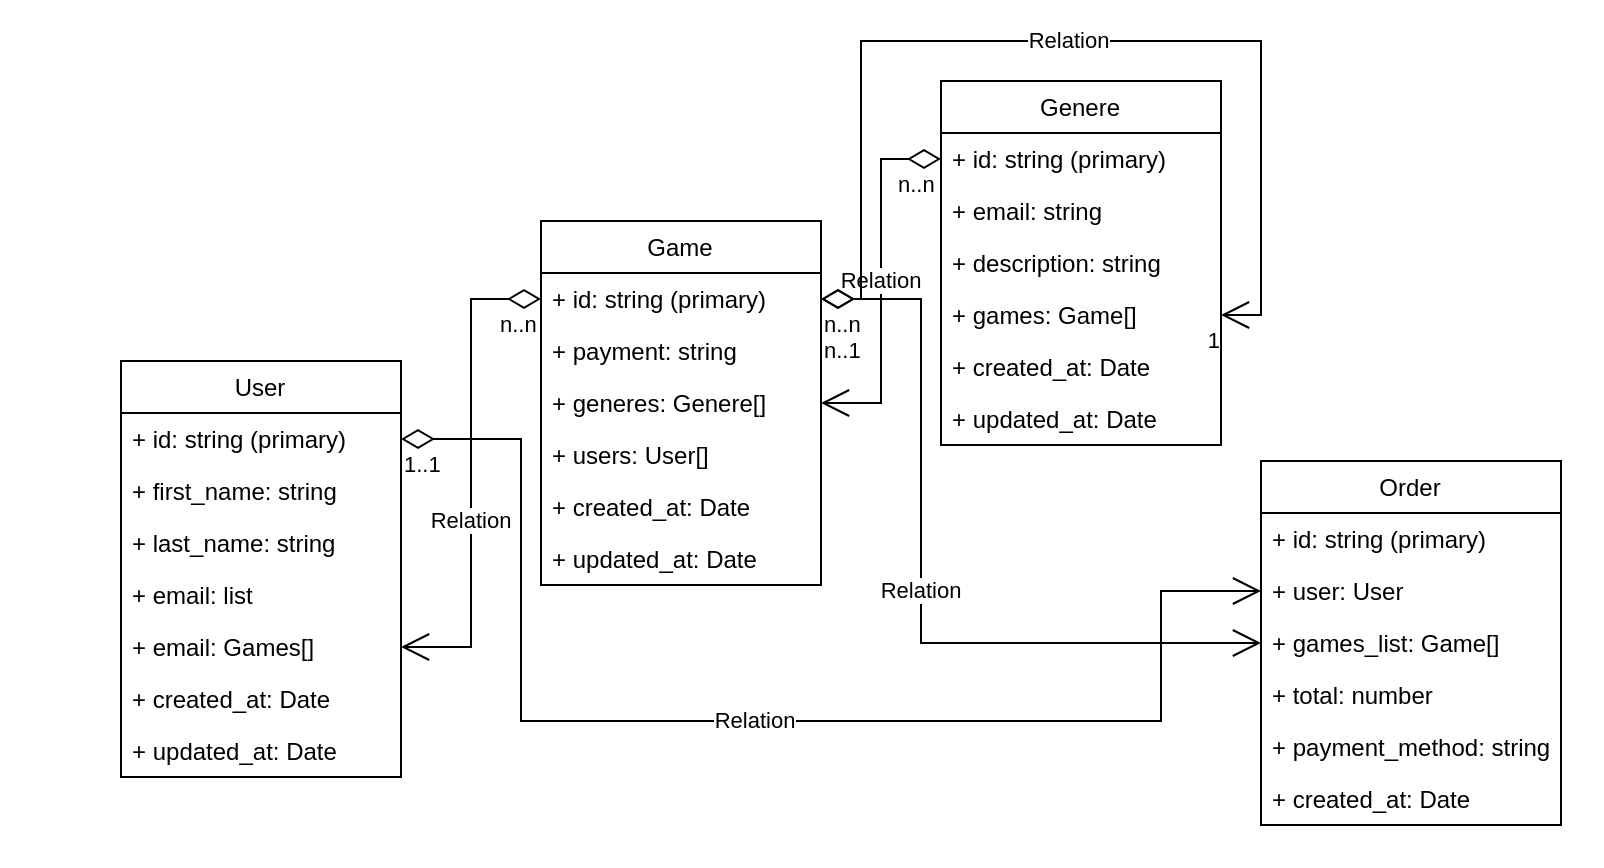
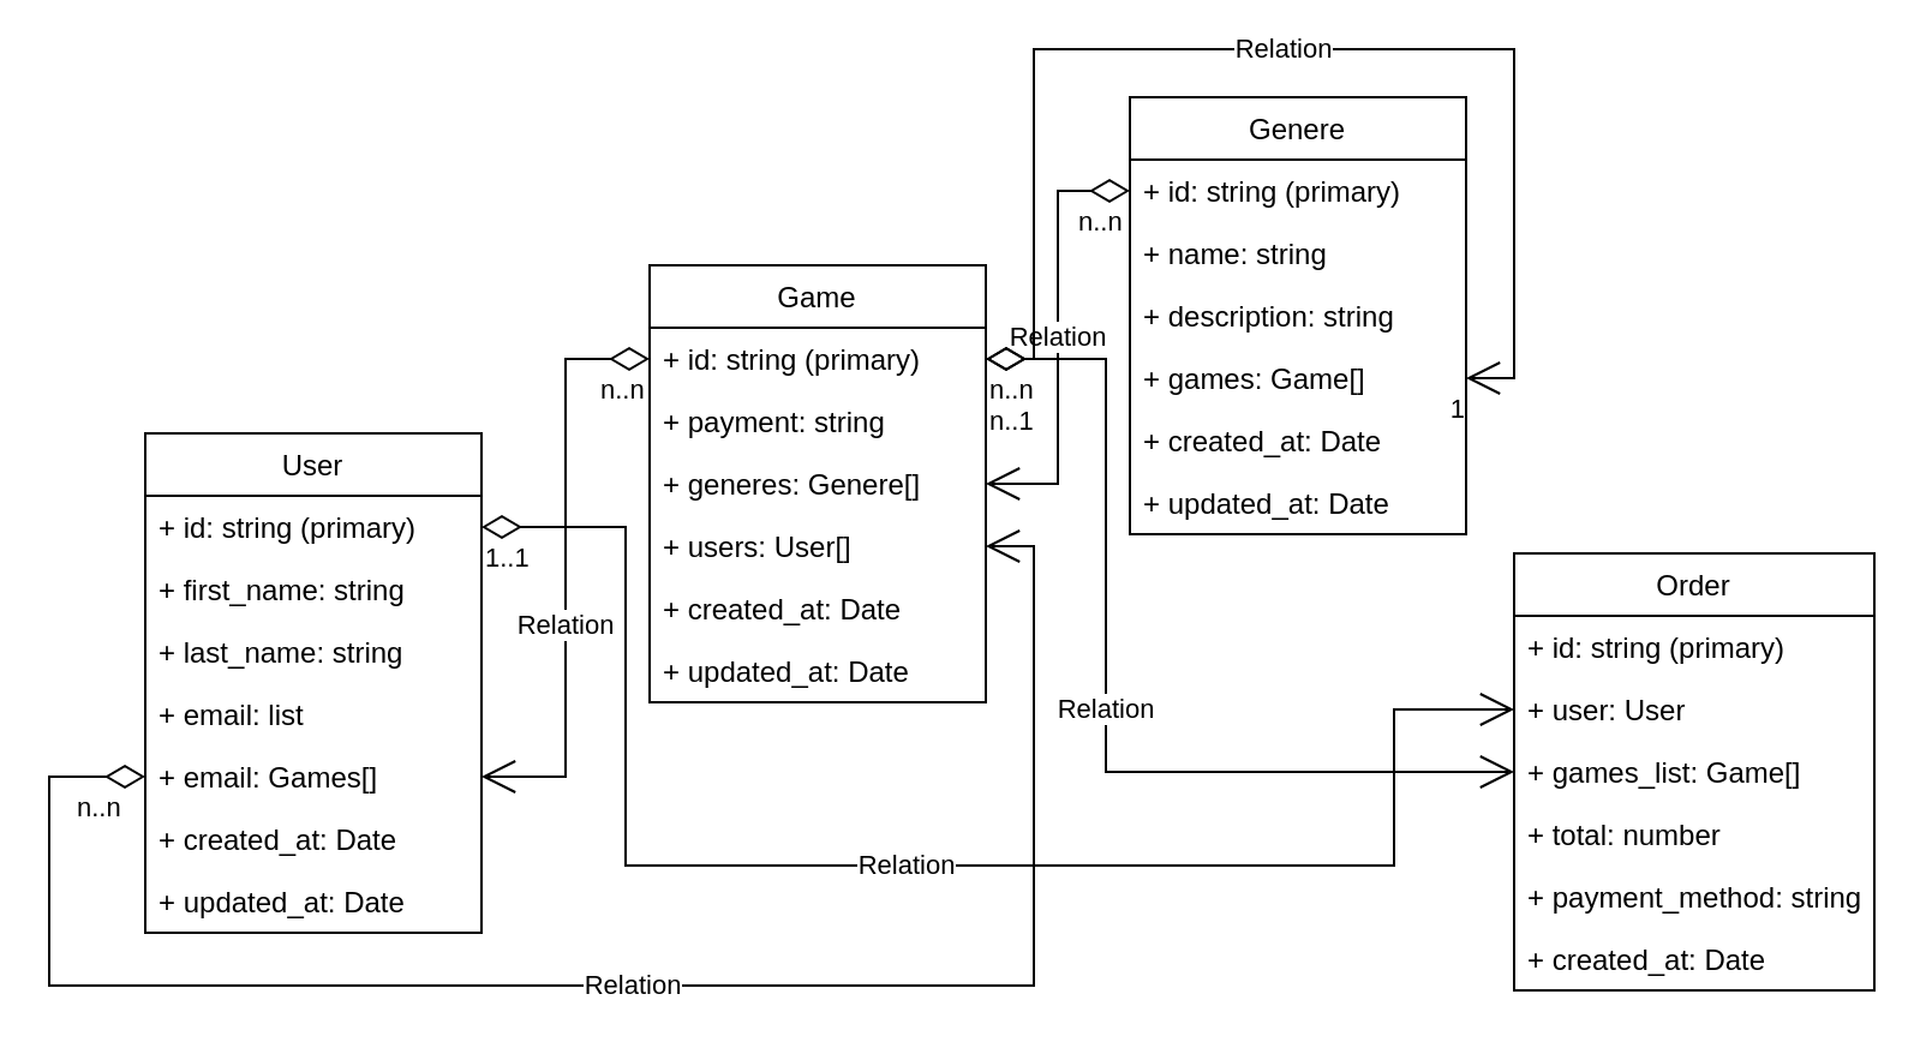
  <mxCell id="0" />
  <mxCell id="1" parent="0" />
  <mxCell id="2" value="User" style="swimlane;fontStyle=0;childLayout=stackLayout;horizontal=1;startSize=26;fillColor=none;horizontalStack=0;resizeParent=1;resizeParentMax=0;resizeLast=0;collapsible=1;marginBottom=0;" vertex="1" parent="1"><mxGeometry x="60" y="180" width="140" height="208" as="geometry" /></mxCell>
  <mxCell id="3" value="+ id: string (primary)" style="text;strokeColor=none;fillColor=none;align=left;verticalAlign=top;spacingLeft=4;spacingRight=4;overflow=hidden;rotatable=0;points=[[0,0.5],[1,0.5]];portConstraint=eastwest;" vertex="1" parent="2"><mxGeometry y="26" width="140" height="26" as="geometry" /></mxCell>
  <mxCell id="4" value="+ first_name: string" style="text;strokeColor=none;fillColor=none;align=left;verticalAlign=top;spacingLeft=4;spacingRight=4;overflow=hidden;rotatable=0;points=[[0,0.5],[1,0.5]];portConstraint=eastwest;" vertex="1" parent="2"><mxGeometry y="52" width="140" height="26" as="geometry" /></mxCell>
  <mxCell id="5" value="+ last_name: string" style="text;strokeColor=none;fillColor=none;align=left;verticalAlign=top;spacingLeft=4;spacingRight=4;overflow=hidden;rotatable=0;points=[[0,0.5],[1,0.5]];portConstraint=eastwest;" vertex="1" parent="2"><mxGeometry y="78" width="140" height="26" as="geometry" /></mxCell>
  <mxCell id="6" value="+ email: list" style="text;strokeColor=none;fillColor=none;align=left;verticalAlign=top;spacingLeft=4;spacingRight=4;overflow=hidden;rotatable=0;points=[[0,0.5],[1,0.5]];portConstraint=eastwest;" vertex="1" parent="2"><mxGeometry y="104" width="140" height="26" as="geometry" /></mxCell>
  <mxCell id="7" value="+ email: Games[]" style="text;strokeColor=none;fillColor=none;align=left;verticalAlign=top;spacingLeft=4;spacingRight=4;overflow=hidden;rotatable=0;points=[[0,0.5],[1,0.5]];portConstraint=eastwest;" vertex="1" parent="2"><mxGeometry y="130" width="140" height="26" as="geometry" /></mxCell>
  <mxCell id="8" value="+ created_at: Date" style="text;strokeColor=none;fillColor=none;align=left;verticalAlign=top;spacingLeft=4;spacingRight=4;overflow=hidden;rotatable=0;points=[[0,0.5],[1,0.5]];portConstraint=eastwest;" vertex="1" parent="2"><mxGeometry y="156" width="140" height="26" as="geometry" /></mxCell>
  <mxCell id="9" value="+ updated_at: Date" style="text;strokeColor=none;fillColor=none;align=left;verticalAlign=top;spacingLeft=4;spacingRight=4;overflow=hidden;rotatable=0;points=[[0,0.5],[1,0.5]];portConstraint=eastwest;" vertex="1" parent="2"><mxGeometry y="182" width="140" height="26" as="geometry" /></mxCell>
  <mxCell id="10" value="Game" style="swimlane;fontStyle=0;childLayout=stackLayout;horizontal=1;startSize=26;fillColor=none;horizontalStack=0;resizeParent=1;resizeParentMax=0;resizeLast=0;collapsible=1;marginBottom=0;" vertex="1" parent="1"><mxGeometry x="270" y="110" width="140" height="182" as="geometry" /></mxCell>
  <mxCell id="11" value="+ id: string (primary)" style="text;strokeColor=none;fillColor=none;align=left;verticalAlign=top;spacingLeft=4;spacingRight=4;overflow=hidden;rotatable=0;points=[[0,0.5],[1,0.5]];portConstraint=eastwest;" vertex="1" parent="10"><mxGeometry y="26" width="140" height="26" as="geometry" /></mxCell>
  <mxCell id="12" value="+ payment: string" style="text;strokeColor=none;fillColor=none;align=left;verticalAlign=top;spacingLeft=4;spacingRight=4;overflow=hidden;rotatable=0;points=[[0,0.5],[1,0.5]];portConstraint=eastwest;" vertex="1" parent="10"><mxGeometry y="52" width="140" height="26" as="geometry" /></mxCell>
  <mxCell id="13" value="+ generes: Genere[]" style="text;strokeColor=none;fillColor=none;align=left;verticalAlign=top;spacingLeft=4;spacingRight=4;overflow=hidden;rotatable=0;points=[[0,0.5],[1,0.5]];portConstraint=eastwest;" vertex="1" parent="10"><mxGeometry y="78" width="140" height="26" as="geometry" /></mxCell>
  <mxCell id="14" value="+ users: User[]" style="text;strokeColor=none;fillColor=none;align=left;verticalAlign=top;spacingLeft=4;spacingRight=4;overflow=hidden;rotatable=0;points=[[0,0.5],[1,0.5]];portConstraint=eastwest;" vertex="1" parent="10"><mxGeometry y="104" width="140" height="26" as="geometry" /></mxCell>
  <mxCell id="15" value="+ created_at: Date" style="text;strokeColor=none;fillColor=none;align=left;verticalAlign=top;spacingLeft=4;spacingRight=4;overflow=hidden;rotatable=0;points=[[0,0.5],[1,0.5]];portConstraint=eastwest;" vertex="1" parent="10"><mxGeometry y="130" width="140" height="26" as="geometry" /></mxCell>
  <mxCell id="16" value="+ updated_at: Date" style="text;strokeColor=none;fillColor=none;align=left;verticalAlign=top;spacingLeft=4;spacingRight=4;overflow=hidden;rotatable=0;points=[[0,0.5],[1,0.5]];portConstraint=eastwest;" vertex="1" parent="10"><mxGeometry y="156" width="140" height="26" as="geometry" /></mxCell>
  <mxCell id="17" value="Genere" style="swimlane;fontStyle=0;childLayout=stackLayout;horizontal=1;startSize=26;fillColor=none;horizontalStack=0;resizeParent=1;resizeParentMax=0;resizeLast=0;collapsible=1;marginBottom=0;" vertex="1" parent="1"><mxGeometry x="470" y="40" width="140" height="182" as="geometry" /></mxCell>
  <mxCell id="18" value="+ id: string (primary)" style="text;strokeColor=none;fillColor=none;align=left;verticalAlign=top;spacingLeft=4;spacingRight=4;overflow=hidden;rotatable=0;points=[[0,0.5],[1,0.5]];portConstraint=eastwest;" vertex="1" parent="17"><mxGeometry y="26" width="140" height="26" as="geometry" /></mxCell>
- <mxCell id="19" value="+ email: string" style="text;strokeColor=none;fillColor=none;align=left;verticalAlign=top;spacingLeft=4;spacingRight=4;overflow=hidden;rotatable=0;points=[[0,0.5],[1,0.5]];portConstraint=eastwest;" vertex="1" parent="17"><mxGeometry y="52" width="140" height="26" as="geometry" /></mxCell>
+ <mxCell id="19" value="+ name: string" style="text;strokeColor=none;fillColor=none;align=left;verticalAlign=top;spacingLeft=4;spacingRight=4;overflow=hidden;rotatable=0;points=[[0,0.5],[1,0.5]];portConstraint=eastwest;" vertex="1" parent="17"><mxGeometry y="52" width="140" height="26" as="geometry" /></mxCell>
  <mxCell id="20" value="+ description: string" style="text;strokeColor=none;fillColor=none;align=left;verticalAlign=top;spacingLeft=4;spacingRight=4;overflow=hidden;rotatable=0;points=[[0,0.5],[1,0.5]];portConstraint=eastwest;" vertex="1" parent="17"><mxGeometry y="78" width="140" height="26" as="geometry" /></mxCell>
  <mxCell id="21" value="+ games: Game[]" style="text;strokeColor=none;fillColor=none;align=left;verticalAlign=top;spacingLeft=4;spacingRight=4;overflow=hidden;rotatable=0;points=[[0,0.5],[1,0.5]];portConstraint=eastwest;" vertex="1" parent="17"><mxGeometry y="104" width="140" height="26" as="geometry" /></mxCell>
  <mxCell id="22" value="+ created_at: Date" style="text;strokeColor=none;fillColor=none;align=left;verticalAlign=top;spacingLeft=4;spacingRight=4;overflow=hidden;rotatable=0;points=[[0,0.5],[1,0.5]];portConstraint=eastwest;" vertex="1" parent="17"><mxGeometry y="130" width="140" height="26" as="geometry" /></mxCell>
  <mxCell id="23" value="+ updated_at: Date" style="text;strokeColor=none;fillColor=none;align=left;verticalAlign=top;spacingLeft=4;spacingRight=4;overflow=hidden;rotatable=0;points=[[0,0.5],[1,0.5]];portConstraint=eastwest;" vertex="1" parent="17"><mxGeometry y="156" width="140" height="26" as="geometry" /></mxCell>
  <mxCell id="24" value="Order" style="swimlane;fontStyle=0;childLayout=stackLayout;horizontal=1;startSize=26;fillColor=none;horizontalStack=0;resizeParent=1;resizeParentMax=0;resizeLast=0;collapsible=1;marginBottom=0;" vertex="1" parent="1"><mxGeometry x="630" y="230" width="150" height="182" as="geometry" /></mxCell>
  <mxCell id="25" value="+ id: string (primary)" style="text;strokeColor=none;fillColor=none;align=left;verticalAlign=top;spacingLeft=4;spacingRight=4;overflow=hidden;rotatable=0;points=[[0,0.5],[1,0.5]];portConstraint=eastwest;" vertex="1" parent="24"><mxGeometry y="26" width="150" height="26" as="geometry" /></mxCell>
  <mxCell id="26" value="+ user: User" style="text;strokeColor=none;fillColor=none;align=left;verticalAlign=top;spacingLeft=4;spacingRight=4;overflow=hidden;rotatable=0;points=[[0,0.5],[1,0.5]];portConstraint=eastwest;" vertex="1" parent="24"><mxGeometry y="52" width="150" height="26" as="geometry" /></mxCell>
  <mxCell id="27" value="+ games_list: Game[]" style="text;strokeColor=none;fillColor=none;align=left;verticalAlign=top;spacingLeft=4;spacingRight=4;overflow=hidden;rotatable=0;points=[[0,0.5],[1,0.5]];portConstraint=eastwest;" vertex="1" parent="24"><mxGeometry y="78" width="150" height="26" as="geometry" /></mxCell>
  <mxCell id="28" value="+ total: number" style="text;strokeColor=none;fillColor=none;align=left;verticalAlign=top;spacingLeft=4;spacingRight=4;overflow=hidden;rotatable=0;points=[[0,0.5],[1,0.5]];portConstraint=eastwest;" vertex="1" parent="24"><mxGeometry y="104" width="150" height="26" as="geometry" /></mxCell>
  <mxCell id="29" value="+ payment_method: string" style="text;strokeColor=none;fillColor=none;align=left;verticalAlign=top;spacingLeft=4;spacingRight=4;overflow=hidden;rotatable=0;points=[[0,0.5],[1,0.5]];portConstraint=eastwest;" vertex="1" parent="24"><mxGeometry y="130" width="150" height="26" as="geometry" /></mxCell>
  <mxCell id="30" value="+ created_at: Date" style="text;strokeColor=none;fillColor=none;align=left;verticalAlign=top;spacingLeft=4;spacingRight=4;overflow=hidden;rotatable=0;points=[[0,0.5],[1,0.5]];portConstraint=eastwest;" vertex="1" parent="24"><mxGeometry y="156" width="150" height="26" as="geometry" /></mxCell>
  <mxCell id="31" value="Relation" style="endArrow=open;html=1;endSize=12;startArrow=diamondThin;startSize=14;startFill=0;edgeStyle=orthogonalEdgeStyle;rounded=0;exitX=0;exitY=0.5;exitDx=0;exitDy=0;entryX=1;entryY=0.5;entryDx=0;entryDy=0;" edge="1" parent="1" source="11" target="7"><mxGeometry x="0.196" relative="1" as="geometry"><mxPoint x="260" y="370" as="sourcePoint" /><mxPoint x="420" y="370" as="targetPoint" /><mxPoint as="offset" /></mxGeometry></mxCell>
  <mxCell id="32" value="n..n" style="edgeLabel;resizable=0;html=1;align=left;verticalAlign=top;" connectable="0" vertex="1" parent="31"><mxGeometry x="-1" relative="1" as="geometry"><mxPoint x="-22" as="offset" /></mxGeometry></mxCell>
+ <mxCell id="33" value="Relation" style="endArrow=open;html=1;endSize=12;startArrow=diamondThin;startSize=14;startFill=0;edgeStyle=orthogonalEdgeStyle;rounded=0;entryX=1;entryY=0.5;entryDx=0;entryDy=0;exitX=0;exitY=0.5;exitDx=0;exitDy=0;" edge="1" parent="1" source="7" target="14"><mxGeometry relative="1" as="geometry"><mxPoint x="20" y="280" as="sourcePoint" /><mxPoint x="440" y="270" as="targetPoint" /><Array as="points"><mxPoint x="20" y="323" /><mxPoint x="20" y="410" /><mxPoint x="430" y="410" /><mxPoint x="430" y="227" /></Array></mxGeometry></mxCell>
+ <mxCell id="34" value="n..n" style="edgeLabel;resizable=0;html=1;align=left;verticalAlign=top;" connectable="0" vertex="1" parent="33"><mxGeometry x="-1" relative="1" as="geometry"><mxPoint x="-30" as="offset" /></mxGeometry></mxCell>
  <mxCell id="35" value="Relation" style="endArrow=open;html=1;endSize=12;startArrow=diamondThin;startSize=14;startFill=0;edgeStyle=orthogonalEdgeStyle;rounded=0;exitX=0;exitY=0.5;exitDx=0;exitDy=0;entryX=1;entryY=0.5;entryDx=0;entryDy=0;" edge="1" parent="1" source="18" target="13"><mxGeometry relative="1" as="geometry"><mxPoint x="470" y="270" as="sourcePoint" /><mxPoint x="630" y="270" as="targetPoint" /></mxGeometry></mxCell>
  <mxCell id="36" value="n..n" style="edgeLabel;resizable=0;html=1;align=left;verticalAlign=top;" connectable="0" vertex="1" parent="35"><mxGeometry x="-1" relative="1" as="geometry"><mxPoint x="-23" as="offset" /></mxGeometry></mxCell>
  <mxCell id="37" value="Relation" style="endArrow=open;html=1;endSize=12;startArrow=diamondThin;startSize=14;startFill=0;edgeStyle=orthogonalEdgeStyle;rounded=0;exitX=1;exitY=0.5;exitDx=0;exitDy=0;entryX=1;entryY=0.5;entryDx=0;entryDy=0;" edge="1" parent="1" source="11" target="21"><mxGeometry relative="1" as="geometry"><mxPoint x="470" y="410" as="sourcePoint" /><mxPoint x="630" y="410" as="targetPoint" /><Array as="points"><mxPoint x="430" y="149" /><mxPoint x="430" y="20" /><mxPoint x="630" y="20" /><mxPoint x="630" y="157" /></Array></mxGeometry></mxCell>
  <mxCell id="38" value="n..n" style="edgeLabel;resizable=0;html=1;align=left;verticalAlign=top;" connectable="0" vertex="1" parent="37"><mxGeometry x="-1" relative="1" as="geometry" /></mxCell>
  <mxCell id="39" value="1" style="edgeLabel;resizable=0;html=1;align=right;verticalAlign=top;" connectable="0" vertex="1" parent="37"><mxGeometry x="1" relative="1" as="geometry" /></mxCell>
  <mxCell id="40" value="Relation" style="endArrow=open;html=1;endSize=12;startArrow=diamondThin;startSize=14;startFill=0;edgeStyle=orthogonalEdgeStyle;rounded=0;exitX=1;exitY=0.5;exitDx=0;exitDy=0;entryX=0;entryY=0.5;entryDx=0;entryDy=0;" edge="1" parent="1" source="3" target="26"><mxGeometry relative="1" as="geometry"><mxPoint x="320" y="480" as="sourcePoint" /><mxPoint x="480" y="480" as="targetPoint" /><Array as="points"><mxPoint x="260" y="219" /><mxPoint x="260" y="360" /><mxPoint x="580" y="360" /><mxPoint x="580" y="295" /></Array></mxGeometry></mxCell>
  <mxCell id="41" value="1..1" style="edgeLabel;resizable=0;html=1;align=left;verticalAlign=top;" connectable="0" vertex="1" parent="40"><mxGeometry x="-1" relative="1" as="geometry" /></mxCell>
  <mxCell id="42" value="Relation" style="endArrow=open;html=1;endSize=12;startArrow=diamondThin;startSize=14;startFill=0;edgeStyle=orthogonalEdgeStyle;rounded=0;entryX=0;entryY=0.5;entryDx=0;entryDy=0;exitX=1;exitY=0.5;exitDx=0;exitDy=0;" edge="1" parent="1" source="11" target="27"><mxGeometry relative="1" as="geometry"><mxPoint x="490" y="440" as="sourcePoint" /><mxPoint x="650" y="440" as="targetPoint" /><Array as="points"><mxPoint x="460" y="149" /><mxPoint x="460" y="321" /></Array></mxGeometry></mxCell>
  <mxCell id="43" value="n..1" style="edgeLabel;resizable=0;html=1;align=left;verticalAlign=top;" connectable="0" vertex="1" parent="42"><mxGeometry x="-1" relative="1" as="geometry"><mxPoint y="13" as="offset" /></mxGeometry></mxCell>
